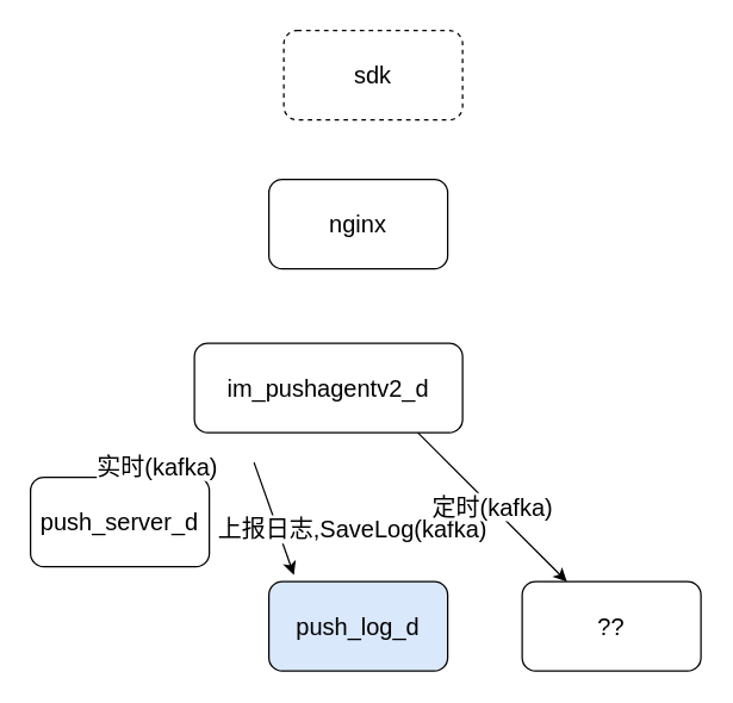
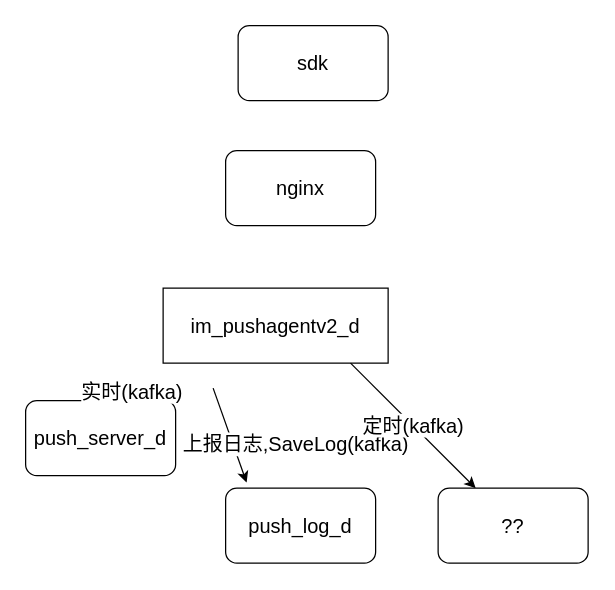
  <mxCell id="0" />
  <mxCell id="1" parent="0" />
- <mxCell id="2" value="sdk" style="rounded=1;whiteSpace=wrap;html=1;fontSize=16;dashed=1;" vertex="1" parent="1"><mxGeometry x="190" y="20" width="120" height="60" as="geometry" /></mxCell>
+ <mxCell id="2" value="sdk" style="rounded=1;whiteSpace=wrap;html=1;fontSize=16;" vertex="1" parent="1"><mxGeometry x="190" y="20" width="120" height="60" as="geometry" /></mxCell>
  <mxCell id="3" value="nginx" style="rounded=1;whiteSpace=wrap;html=1;fontSize=16;" vertex="1" parent="1"><mxGeometry x="180" y="120" width="120" height="60" as="geometry" /></mxCell>
- <mxCell id="4" value="im_pushagentv2_d" style="rounded=1;whiteSpace=wrap;html=1;fontSize=16;" vertex="1" parent="1"><mxGeometry x="130" y="230" width="180" height="60" as="geometry" /></mxCell>
+ <mxCell id="4" value="im_pushagentv2_d" style="whiteSpace=wrap;html=1;fontSize=16;rounded=0;" vertex="1" parent="1"><mxGeometry x="130" y="230" width="180" height="60" as="geometry" /></mxCell>
  <mxCell id="5" value="push_server_d" style="rounded=1;whiteSpace=wrap;html=1;fontSize=16;" vertex="1" parent="1"><mxGeometry x="20" y="320" width="120" height="60" as="geometry" /></mxCell>
  <mxCell id="6" value="实时(kafka)" style="endArrow=classic;html=1;rounded=0;fontSize=16;entryX=0.625;entryY=-0.055;entryDx=0;entryDy=0;entryPerimeter=0;" edge="1" parent="1" target="5"><mxGeometry width="50" height="50" relative="1" as="geometry"><mxPoint x="115" y="310" as="sourcePoint" /><mxPoint x="160" y="310" as="targetPoint" /></mxGeometry></mxCell>
  <mxCell id="7" value="上报日志,SaveLog(kafka)" style="endArrow=classic;html=1;rounded=0;fontSize=16;entryX=0.14;entryY=-0.074;entryDx=0;entryDy=0;entryPerimeter=0;" edge="1" parent="1" target="8"><mxGeometry x="0.607" y="46" width="50" height="50" relative="1" as="geometry"><mxPoint x="170" y="310" as="sourcePoint" /><mxPoint x="210" y="390" as="targetPoint" /><mxPoint x="1" as="offset" /></mxGeometry></mxCell>
- <mxCell id="8" value="push_log_d" style="rounded=1;whiteSpace=wrap;html=1;fontSize=16;fillColor=#dae8fc;" vertex="1" parent="1"><mxGeometry x="180" y="390" width="120" height="60" as="geometry" /></mxCell>
+ <mxCell id="8" value="push_log_d" style="rounded=1;whiteSpace=wrap;html=1;fontSize=16;" vertex="1" parent="1"><mxGeometry x="180" y="390" width="120" height="60" as="geometry" /></mxCell>
  <mxCell id="9" value="定时(kafka)" style="endArrow=classic;html=1;rounded=0;fontSize=16;exitX=0.833;exitY=1;exitDx=0;exitDy=0;exitPerimeter=0;entryX=0.25;entryY=0;entryDx=0;entryDy=0;" edge="1" parent="1" source="4" target="10"><mxGeometry width="50" height="50" relative="1" as="geometry"><mxPoint x="220" y="320" as="sourcePoint" /><mxPoint x="400" y="400" as="targetPoint" /></mxGeometry></mxCell>
  <mxCell id="10" value="??" style="rounded=1;whiteSpace=wrap;html=1;fontSize=16;" vertex="1" parent="1"><mxGeometry x="350" y="390" width="120" height="60" as="geometry" /></mxCell>
